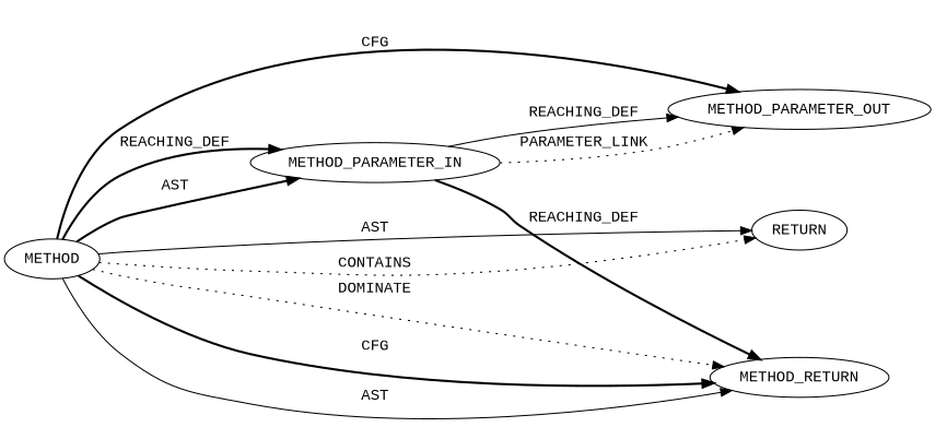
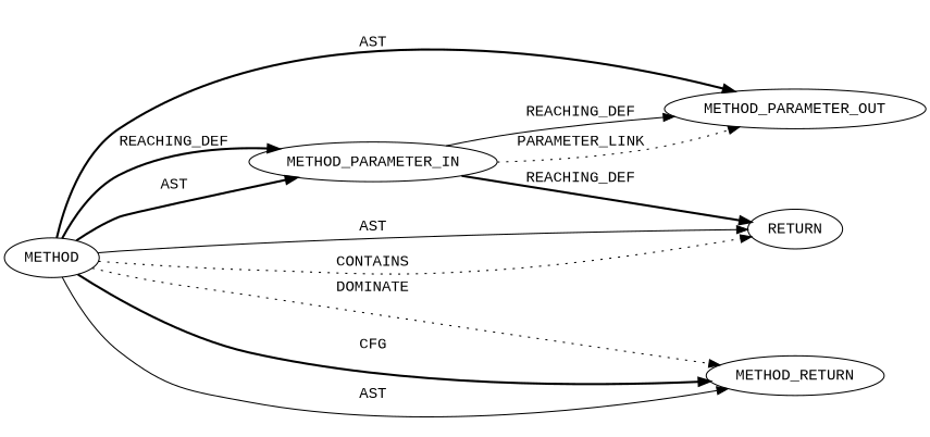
  digraph {
    fontname="Liberation Mono"
    rankdir=LR
    node [CODE=p1 EVALUATION_STRATEGY=BY_VALUE ORDER=1 TYPE_FULL_NAME=ANY fontname="Liberation Mono"]
    edge [fontname="Liberation Mono" style=bold]
    n1 [INDEX=1 IS_VARIADIC=false NAME=p1 label=METHOD_PARAMETER_OUT]
    n2 [ARGUMENT_INDEX=1 CODE="<empty>" label=RETURN EVALUATION_STRATEGY=""]
    n3 [AST_PARENT_FULL_NAME="<global>" AST_PARENT_TYPE=NAMESPACE_BLOCK CODE="<empty>" FILENAME="<empty>" FULL_NAME=BN_zero IS_EXTERNAL=true NAME=BN_zero ORDER=0 label=METHOD EVALUATION_STRATEGY="" TYPE_FULL_NAME=""]
    n4 [CODE=RET ORDER=2 label=METHOD_RETURN]
    n5 [INDEX=1 IS_VARIADIC=false NAME=p1 label=METHOD_PARAMETER_IN]
-   n3 -> n1 [label=CFG]
+   n3 -> n1 [label=AST]
    n3 -> n2 [label=CONTAINS style=dotted]
    n3 -> n2 [label=AST style=solid]
    n3 -> n4 [label=DOMINATE style=dotted]
    n3 -> n4 [label=CFG]
    n3 -> n4 [label=AST style=solid]
    n3 -> n5 [label=AST]
    n3 -> n5 [label=REACHING_DEF]
    n5 -> n1 [label=PARAMETER_LINK style=dotted]
    n5 -> n1 [VARIABLE=p1 label=REACHING_DEF style=solid]
-   n5 -> n4 [VARIABLE=p1 label=REACHING_DEF]
+   n5 -> n2 [VARIABLE=p1 label=REACHING_DEF]
  }
